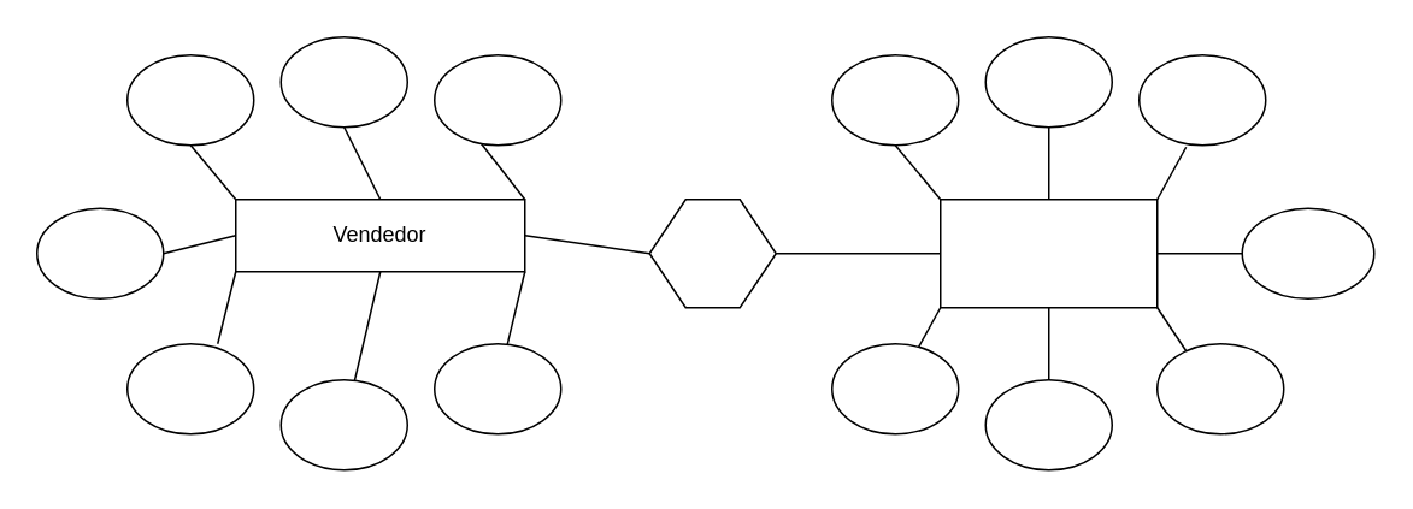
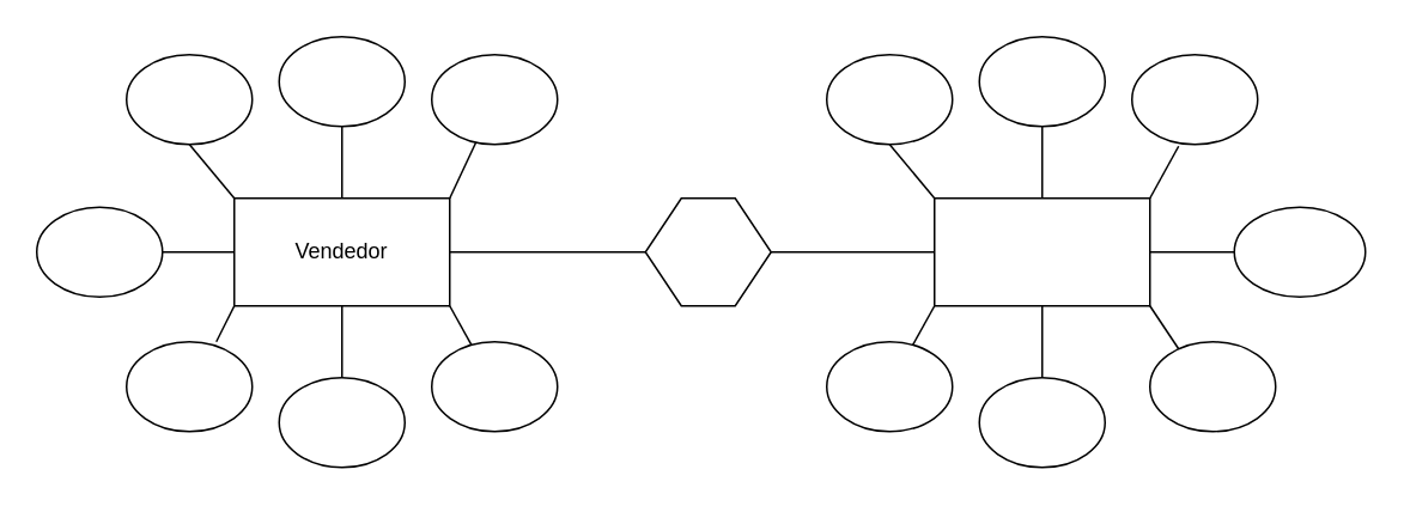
  <mxCell id="0" />
  <mxCell id="1" parent="0" />
- <mxCell id="2" value="Vendedor" style="rounded=0;whiteSpace=wrap;html=1;" vertex="1" parent="1"><mxGeometry x="130" y="110" width="160" height="40" as="geometry" /></mxCell>
+ <mxCell id="2" value="Vendedor" style="rounded=0;whiteSpace=wrap;html=1;" vertex="1" parent="1"><mxGeometry x="130" y="110" width="120" height="60" as="geometry" /></mxCell>
  <mxCell id="3" value="" style="shape=hexagon;perimeter=hexagonPerimeter2;whiteSpace=wrap;html=1;fixedSize=1;" vertex="1" parent="1"><mxGeometry x="359" y="110" width="70" height="60" as="geometry" /></mxCell>
  <mxCell id="4" value="" style="rounded=0;whiteSpace=wrap;html=1;" vertex="1" parent="1"><mxGeometry x="520" y="110" width="120" height="60" as="geometry" /></mxCell>
  <mxCell id="5" value="" style="endArrow=none;html=1;rounded=0;exitX=1;exitY=0.5;exitDx=0;exitDy=0;entryX=0;entryY=0.5;entryDx=0;entryDy=0;" edge="1" parent="1" source="2" target="3"><mxGeometry width="50" height="50" relative="1" as="geometry"><mxPoint x="400" y="140" as="sourcePoint" /><mxPoint x="450" y="90" as="targetPoint" /></mxGeometry></mxCell>
  <mxCell id="6" value="" style="endArrow=none;html=1;rounded=0;exitX=1;exitY=0.5;exitDx=0;exitDy=0;entryX=0;entryY=0.5;entryDx=0;entryDy=0;" edge="1" parent="1" source="3" target="4"><mxGeometry width="50" height="50" relative="1" as="geometry"><mxPoint x="490" y="120" as="sourcePoint" /><mxPoint x="540" y="70" as="targetPoint" /></mxGeometry></mxCell>
  <mxCell id="7" value="" style="endArrow=none;html=1;rounded=0;exitX=0.5;exitY=0;exitDx=0;exitDy=0;entryX=0.5;entryY=1;entryDx=0;entryDy=0;" edge="1" parent="1" source="2" target="8"><mxGeometry width="50" height="50" relative="1" as="geometry"><mxPoint x="400" y="140" as="sourcePoint" /><mxPoint x="190" y="70" as="targetPoint" /></mxGeometry></mxCell>
  <mxCell id="8" value="" style="ellipse;whiteSpace=wrap;html=1;" vertex="1" parent="1"><mxGeometry x="155" y="20" width="70" height="50" as="geometry" /></mxCell>
  <mxCell id="9" value="" style="endArrow=none;html=1;rounded=0;exitX=1;exitY=0;exitDx=0;exitDy=0;entryX=0.357;entryY=0.96;entryDx=0;entryDy=0;entryPerimeter=0;" edge="1" parent="1" source="2" target="10"><mxGeometry width="50" height="50" relative="1" as="geometry"><mxPoint x="230" y="110" as="sourcePoint" /><mxPoint x="280" y="60" as="targetPoint" /></mxGeometry></mxCell>
  <mxCell id="10" value="" style="ellipse;whiteSpace=wrap;html=1;" vertex="1" parent="1"><mxGeometry x="240" y="30" width="70" height="50" as="geometry" /></mxCell>
  <mxCell id="11" value="" style="endArrow=none;html=1;rounded=0;exitX=0;exitY=0;exitDx=0;exitDy=0;entryX=0.5;entryY=1;entryDx=0;entryDy=0;" edge="1" parent="1" source="2" target="12"><mxGeometry width="50" height="50" relative="1" as="geometry"><mxPoint x="400" y="140" as="sourcePoint" /><mxPoint x="120" y="70" as="targetPoint" /></mxGeometry></mxCell>
  <mxCell id="12" value="" style="ellipse;whiteSpace=wrap;html=1;" vertex="1" parent="1"><mxGeometry x="70" y="30" width="70" height="50" as="geometry" /></mxCell>
  <mxCell id="13" value="" style="endArrow=none;html=1;rounded=0;exitX=0.5;exitY=0;exitDx=0;exitDy=0;entryX=0.5;entryY=1;entryDx=0;entryDy=0;" edge="1" parent="1" source="4" target="14"><mxGeometry width="50" height="50" relative="1" as="geometry"><mxPoint x="400" y="140" as="sourcePoint" /><mxPoint x="580" y="50" as="targetPoint" /></mxGeometry></mxCell>
  <mxCell id="14" value="" style="ellipse;whiteSpace=wrap;html=1;" vertex="1" parent="1"><mxGeometry x="545" y="20" width="70" height="50" as="geometry" /></mxCell>
  <mxCell id="15" value="" style="endArrow=none;html=1;rounded=0;exitX=0;exitY=0;exitDx=0;exitDy=0;entryX=0.5;entryY=1;entryDx=0;entryDy=0;" edge="1" parent="1" source="4" target="16"><mxGeometry width="50" height="50" relative="1" as="geometry"><mxPoint x="510" y="100" as="sourcePoint" /><mxPoint x="500" y="60" as="targetPoint" /></mxGeometry></mxCell>
  <mxCell id="16" value="" style="ellipse;whiteSpace=wrap;html=1;" vertex="1" parent="1"><mxGeometry x="460" y="30" width="70" height="50" as="geometry" /></mxCell>
  <mxCell id="17" value="" style="endArrow=none;html=1;rounded=0;exitX=1;exitY=0;exitDx=0;exitDy=0;entryX=0.371;entryY=1.02;entryDx=0;entryDy=0;entryPerimeter=0;" edge="1" parent="1" source="4" target="18"><mxGeometry width="50" height="50" relative="1" as="geometry"><mxPoint x="650" y="100" as="sourcePoint" /><mxPoint x="670" y="70" as="targetPoint" /></mxGeometry></mxCell>
  <mxCell id="18" value="" style="ellipse;whiteSpace=wrap;html=1;" vertex="1" parent="1"><mxGeometry x="630" y="30" width="70" height="50" as="geometry" /></mxCell>
  <mxCell id="19" value="" style="endArrow=none;html=1;rounded=0;exitX=0;exitY=0.5;exitDx=0;exitDy=0;entryX=1;entryY=0.5;entryDx=0;entryDy=0;" edge="1" parent="1" source="2" target="20"><mxGeometry width="50" height="50" relative="1" as="geometry"><mxPoint x="400" y="140" as="sourcePoint" /><mxPoint x="60" y="140" as="targetPoint" /></mxGeometry></mxCell>
  <mxCell id="20" value="" style="ellipse;whiteSpace=wrap;html=1;" vertex="1" parent="1"><mxGeometry x="20" y="115" width="70" height="50" as="geometry" /></mxCell>
  <mxCell id="21" value="" style="endArrow=none;html=1;rounded=0;entryX=0;entryY=1;entryDx=0;entryDy=0;exitX=0.714;exitY=0;exitDx=0;exitDy=0;exitPerimeter=0;" edge="1" parent="1" source="22" target="2"><mxGeometry width="50" height="50" relative="1" as="geometry"><mxPoint x="100" y="200" as="sourcePoint" /><mxPoint x="450" y="90" as="targetPoint" /></mxGeometry></mxCell>
  <mxCell id="22" value="" style="ellipse;whiteSpace=wrap;html=1;" vertex="1" parent="1"><mxGeometry x="70" y="190" width="70" height="50" as="geometry" /></mxCell>
  <mxCell id="23" value="" style="endArrow=none;html=1;rounded=0;entryX=0.5;entryY=1;entryDx=0;entryDy=0;" edge="1" parent="1" source="24" target="2"><mxGeometry width="50" height="50" relative="1" as="geometry"><mxPoint x="190" y="210" as="sourcePoint" /><mxPoint x="450" y="90" as="targetPoint" /></mxGeometry></mxCell>
  <mxCell id="24" value="" style="ellipse;whiteSpace=wrap;html=1;" vertex="1" parent="1"><mxGeometry x="155" y="210" width="70" height="50" as="geometry" /></mxCell>
  <mxCell id="25" value="" style="endArrow=none;html=1;rounded=0;exitX=1;exitY=1;exitDx=0;exitDy=0;" edge="1" parent="1" source="2" target="26"><mxGeometry width="50" height="50" relative="1" as="geometry"><mxPoint x="240" y="190" as="sourcePoint" /><mxPoint x="260" y="200" as="targetPoint" /></mxGeometry></mxCell>
  <mxCell id="26" value="" style="ellipse;whiteSpace=wrap;html=1;" vertex="1" parent="1"><mxGeometry x="240" y="190" width="70" height="50" as="geometry" /></mxCell>
  <mxCell id="27" value="" style="endArrow=none;html=1;rounded=0;exitX=1;exitY=0.5;exitDx=0;exitDy=0;" edge="1" parent="1" source="4"><mxGeometry width="50" height="50" relative="1" as="geometry"><mxPoint x="400" y="140" as="sourcePoint" /><mxPoint x="690" y="140" as="targetPoint" /></mxGeometry></mxCell>
  <mxCell id="28" value="" style="ellipse;whiteSpace=wrap;html=1;" vertex="1" parent="1"><mxGeometry x="687" y="115" width="73" height="50" as="geometry" /></mxCell>
  <mxCell id="29" value="" style="endArrow=none;html=1;rounded=0;exitX=1;exitY=1;exitDx=0;exitDy=0;" edge="1" parent="1" source="4"><mxGeometry width="50" height="50" relative="1" as="geometry"><mxPoint x="640" y="180" as="sourcePoint" /><mxPoint x="660" y="200" as="targetPoint" /></mxGeometry></mxCell>
  <mxCell id="30" value="" style="ellipse;whiteSpace=wrap;html=1;" vertex="1" parent="1"><mxGeometry x="640" y="190" width="70" height="50" as="geometry" /></mxCell>
  <mxCell id="31" value="" style="endArrow=none;html=1;rounded=0;entryX=0.5;entryY=1;entryDx=0;entryDy=0;" edge="1" parent="1" target="4"><mxGeometry width="50" height="50" relative="1" as="geometry"><mxPoint x="580" y="210" as="sourcePoint" /><mxPoint x="590" y="180" as="targetPoint" /></mxGeometry></mxCell>
  <mxCell id="32" value="" style="ellipse;whiteSpace=wrap;html=1;" vertex="1" parent="1"><mxGeometry x="545" y="210" width="70" height="50" as="geometry" /></mxCell>
  <mxCell id="33" value="" style="endArrow=none;html=1;rounded=0;entryX=0;entryY=1;entryDx=0;entryDy=0;" edge="1" parent="1" source="34" target="4"><mxGeometry width="50" height="50" relative="1" as="geometry"><mxPoint x="490" y="220" as="sourcePoint" /><mxPoint x="520" y="190" as="targetPoint" /></mxGeometry></mxCell>
  <mxCell id="34" value="" style="ellipse;whiteSpace=wrap;html=1;" vertex="1" parent="1"><mxGeometry x="460" y="190" width="70" height="50" as="geometry" /></mxCell>
